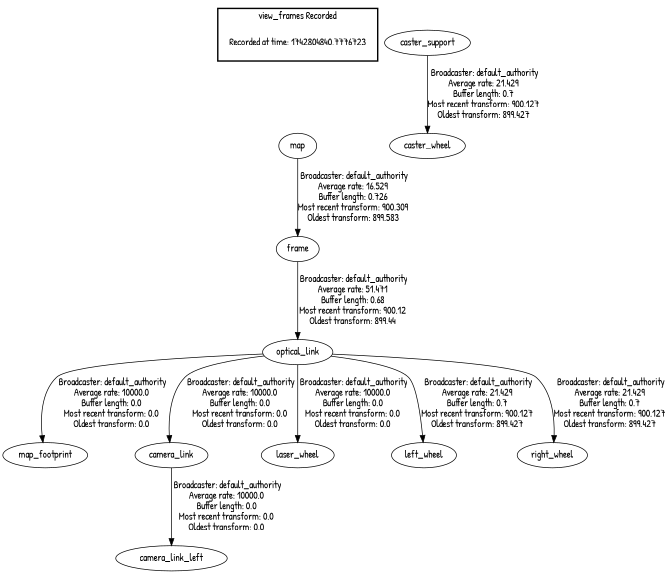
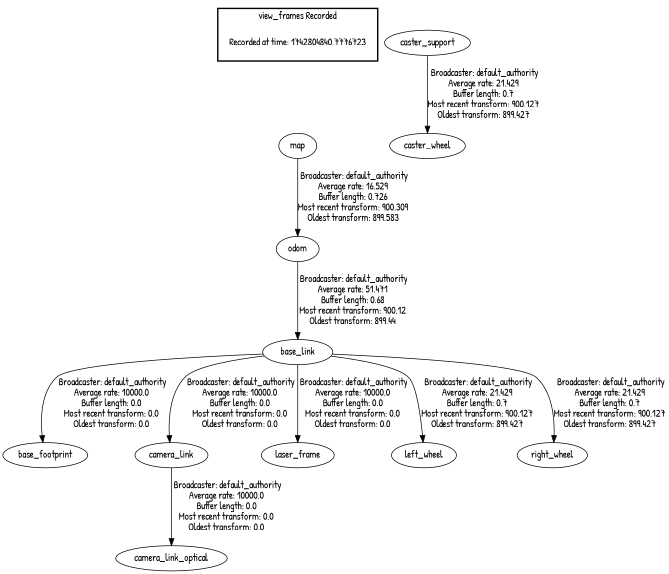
  digraph {
    fontname="Patrick Hand"
    node [fontname="Patrick Hand"]
    edge [fontname="Patrick Hand"]
    "Recorded at time: 1742804840.7776723" [shape=plaintext]
    map
-   odom [label=frame]
-   base_link [label=optical_link]
-   base_footprint [label=map_footprint]
+   odom
+   base_link
+   base_footprint
    camera_link
-   laser_frame [label=laser_wheel]
+   laser_frame
    left_wheel
    right_wheel
-   camera_link_optical [label=camera_link_left]
+   camera_link_optical
    caster_support
    caster_wheel
    subgraph cluster_1 {
      color=black
      label="view_frames Recorded"
      style=bold
      "Recorded at time: 1742804840.7776723"
    }
    "Recorded at time: 1742804840.7776723" -> map [style=invis]
    map -> odom [label=" Broadcaster: default_authority\nAverage rate: 16.529\nBuffer length: 0.726\nMost recent transform: 900.309\nOldest transform: 899.583\n"]
    odom -> base_link [label=" Broadcaster: default_authority\nAverage rate: 51.471\nBuffer length: 0.68\nMost recent transform: 900.12\nOldest transform: 899.44\n"]
    base_link -> base_footprint [label=" Broadcaster: default_authority\nAverage rate: 10000.0\nBuffer length: 0.0\nMost recent transform: 0.0\nOldest transform: 0.0\n"]
    base_link -> camera_link [label=" Broadcaster: default_authority\nAverage rate: 10000.0\nBuffer length: 0.0\nMost recent transform: 0.0\nOldest transform: 0.0\n"]
    base_link -> laser_frame [label=" Broadcaster: default_authority\nAverage rate: 10000.0\nBuffer length: 0.0\nMost recent transform: 0.0\nOldest transform: 0.0\n"]
    base_link -> left_wheel [label=" Broadcaster: default_authority\nAverage rate: 21.429\nBuffer length: 0.7\nMost recent transform: 900.127\nOldest transform: 899.427\n"]
    base_link -> right_wheel [label=" Broadcaster: default_authority\nAverage rate: 21.429\nBuffer length: 0.7\nMost recent transform: 900.127\nOldest transform: 899.427\n"]
    camera_link -> camera_link_optical [label=" Broadcaster: default_authority\nAverage rate: 10000.0\nBuffer length: 0.0\nMost recent transform: 0.0\nOldest transform: 0.0\n"]
    caster_support -> caster_wheel [label=" Broadcaster: default_authority\nAverage rate: 21.429\nBuffer length: 0.7\nMost recent transform: 900.127\nOldest transform: 899.427\n"]
  }
